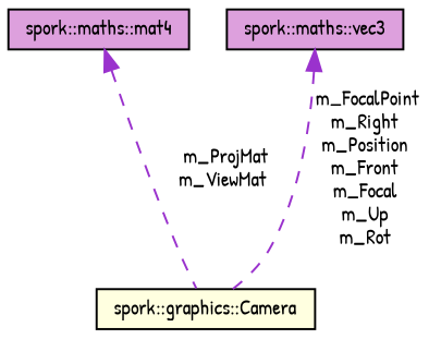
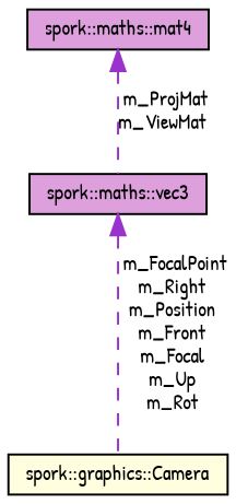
  digraph {
    fontname="Patrick Hand"
    node [color=black fillcolor=plum fontname="Patrick Hand" fontsize=10 shape=record style=filled]
    edge [color=darkorchid3 dir=back fontname="Patrick Hand" fontsize=10 labelfontname=Helvetica labelfontsize=10 style=dashed]
    n1 [fillcolor=lightyellow fontcolor=black height=0.2 label="spork::graphics::Camera" width=0.4]
    n2 [height=0.2 label="spork::maths::mat4" width=0.4]
    n3 [height=0.2 label="spork::maths::vec3" width=0.4]
-   n2 -> n1 [label=" m_ProjMat\nm_ViewMat"]
+   n2 -> n3 [label=" m_ProjMat\nm_ViewMat"]
    n3 -> n1 [label=" m_FocalPoint\nm_Right\nm_Position\nm_Front\nm_Focal\nm_Up\nm_Rot"]
  }
